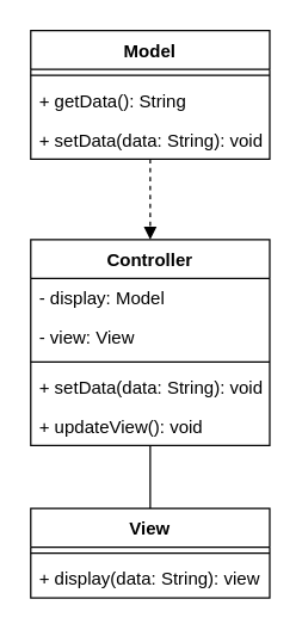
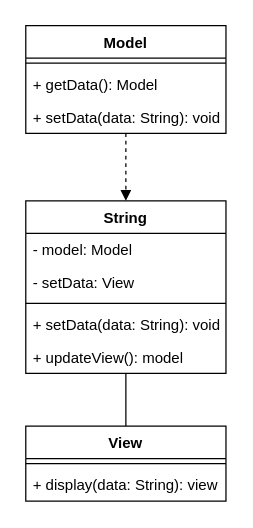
  <mxCell id="0" />
  <mxCell id="1" parent="0" />
  <mxCell id="2" value="Model" style="swimlane;fontStyle=1;align=center;verticalAlign=top;childLayout=stackLayout;horizontal=1;startSize=26;horizontalStack=0;resizeParent=1;resizeParentMax=0;resizeLast=0;collapsible=1;marginBottom=0;whiteSpace=wrap;html=1;" parent="1" vertex="1"><mxGeometry x="20" y="20" width="160" height="86" as="geometry" /></mxCell>
  <mxCell id="3" value="" style="line;strokeWidth=1;fillColor=none;align=left;verticalAlign=middle;spacingTop=-1;spacingLeft=3;spacingRight=3;rotatable=0;labelPosition=right;points=[];portConstraint=eastwest;strokeColor=inherit;" parent="2" vertex="1"><mxGeometry y="26" width="160" height="8" as="geometry" /></mxCell>
- <mxCell id="4" value="+ getData(): String" style="text;strokeColor=none;fillColor=none;align=left;verticalAlign=top;spacingLeft=4;spacingRight=4;overflow=hidden;rotatable=0;points=[[0,0.5],[1,0.5]];portConstraint=eastwest;whiteSpace=wrap;html=1;" parent="2" vertex="1"><mxGeometry y="34" width="160" height="26" as="geometry" /></mxCell>
+ <mxCell id="4" value="+ getData(): Model" style="text;strokeColor=none;fillColor=none;align=left;verticalAlign=top;spacingLeft=4;spacingRight=4;overflow=hidden;rotatable=0;points=[[0,0.5],[1,0.5]];portConstraint=eastwest;whiteSpace=wrap;html=1;" parent="2" vertex="1"><mxGeometry y="34" width="160" height="26" as="geometry" /></mxCell>
  <mxCell id="5" value="+ setData(data: String): void" style="text;strokeColor=none;fillColor=none;align=left;verticalAlign=top;spacingLeft=4;spacingRight=4;overflow=hidden;rotatable=0;points=[[0,0.5],[1,0.5]];portConstraint=eastwest;whiteSpace=wrap;html=1;" parent="2" vertex="1"><mxGeometry y="60" width="160" height="26" as="geometry" /></mxCell>
- <mxCell id="6" value="Controller" style="swimlane;fontStyle=1;align=center;verticalAlign=top;childLayout=stackLayout;horizontal=1;startSize=26;horizontalStack=0;resizeParent=1;resizeParentMax=0;resizeLast=0;collapsible=1;marginBottom=0;whiteSpace=wrap;html=1;" parent="1" vertex="1"><mxGeometry x="20" y="160" width="160" height="138" as="geometry" /></mxCell>
- <mxCell id="7" value="- display: Model" style="text;strokeColor=none;fillColor=none;align=left;verticalAlign=top;spacingLeft=4;spacingRight=4;overflow=hidden;rotatable=0;points=[[0,0.5],[1,0.5]];portConstraint=eastwest;whiteSpace=wrap;html=1;" parent="6" vertex="1"><mxGeometry y="26" width="160" height="26" as="geometry" /></mxCell>
- <mxCell id="8" value="- view: View" style="text;strokeColor=none;fillColor=none;align=left;verticalAlign=top;spacingLeft=4;spacingRight=4;overflow=hidden;rotatable=0;points=[[0,0.5],[1,0.5]];portConstraint=eastwest;whiteSpace=wrap;html=1;" parent="6" vertex="1"><mxGeometry y="52" width="160" height="26" as="geometry" /></mxCell>
+ <mxCell id="6" value="String" style="swimlane;fontStyle=1;align=center;verticalAlign=top;childLayout=stackLayout;horizontal=1;startSize=26;horizontalStack=0;resizeParent=1;resizeParentMax=0;resizeLast=0;collapsible=1;marginBottom=0;whiteSpace=wrap;html=1;" parent="1" vertex="1"><mxGeometry x="20" y="160" width="160" height="138" as="geometry" /></mxCell>
+ <mxCell id="7" value="- model: Model" style="text;strokeColor=none;fillColor=none;align=left;verticalAlign=top;spacingLeft=4;spacingRight=4;overflow=hidden;rotatable=0;points=[[0,0.5],[1,0.5]];portConstraint=eastwest;whiteSpace=wrap;html=1;" parent="6" vertex="1"><mxGeometry y="26" width="160" height="26" as="geometry" /></mxCell>
+ <mxCell id="8" value="- setData: View" style="text;strokeColor=none;fillColor=none;align=left;verticalAlign=top;spacingLeft=4;spacingRight=4;overflow=hidden;rotatable=0;points=[[0,0.5],[1,0.5]];portConstraint=eastwest;whiteSpace=wrap;html=1;" parent="6" vertex="1"><mxGeometry y="52" width="160" height="26" as="geometry" /></mxCell>
  <mxCell id="9" value="" style="line;strokeWidth=1;fillColor=none;align=left;verticalAlign=middle;spacingTop=-1;spacingLeft=3;spacingRight=3;rotatable=0;labelPosition=right;points=[];portConstraint=eastwest;strokeColor=inherit;" parent="6" vertex="1"><mxGeometry y="78" width="160" height="8" as="geometry" /></mxCell>
  <mxCell id="10" value="+ setData(data: String): void" style="text;strokeColor=none;fillColor=none;align=left;verticalAlign=top;spacingLeft=4;spacingRight=4;overflow=hidden;rotatable=0;points=[[0,0.5],[1,0.5]];portConstraint=eastwest;whiteSpace=wrap;html=1;" parent="6" vertex="1"><mxGeometry y="86" width="160" height="26" as="geometry" /></mxCell>
- <mxCell id="11" value="+ updateView(): void" style="text;strokeColor=none;fillColor=none;align=left;verticalAlign=top;spacingLeft=4;spacingRight=4;overflow=hidden;rotatable=0;points=[[0,0.5],[1,0.5]];portConstraint=eastwest;whiteSpace=wrap;html=1;" vertex="1" parent="6"><mxGeometry y="112" width="160" height="26" as="geometry" /></mxCell>
+ <mxCell id="11" value="+ updateView(): model" style="text;strokeColor=none;fillColor=none;align=left;verticalAlign=top;spacingLeft=4;spacingRight=4;overflow=hidden;rotatable=0;points=[[0,0.5],[1,0.5]];portConstraint=eastwest;whiteSpace=wrap;html=1;" vertex="1" parent="6"><mxGeometry y="112" width="160" height="26" as="geometry" /></mxCell>
  <mxCell id="12" value="" style="html=1;verticalAlign=bottom;endArrow=block;curved=0;rounded=0;dashed=1;" parent="1" source="2" target="6" edge="1"><mxGeometry width="80" relative="1" as="geometry"><mxPoint x="56" y="130" as="sourcePoint" /><mxPoint x="136" y="130" as="targetPoint" /></mxGeometry></mxCell>
  <mxCell id="13" value="View" style="swimlane;fontStyle=1;align=center;verticalAlign=top;childLayout=stackLayout;horizontal=1;startSize=26;horizontalStack=0;resizeParent=1;resizeParentMax=0;resizeLast=0;collapsible=1;marginBottom=0;whiteSpace=wrap;html=1;" parent="1" vertex="1"><mxGeometry x="20" y="340" width="160" height="60" as="geometry" /></mxCell>
  <mxCell id="14" value="" style="line;strokeWidth=1;fillColor=none;align=left;verticalAlign=middle;spacingTop=-1;spacingLeft=3;spacingRight=3;rotatable=0;labelPosition=right;points=[];portConstraint=eastwest;strokeColor=inherit;" parent="13" vertex="1"><mxGeometry y="26" width="160" height="8" as="geometry" /></mxCell>
  <mxCell id="15" value="+ display(data: String): view" style="text;strokeColor=none;fillColor=none;align=left;verticalAlign=top;spacingLeft=4;spacingRight=4;overflow=hidden;rotatable=0;points=[[0,0.5],[1,0.5]];portConstraint=eastwest;whiteSpace=wrap;html=1;" parent="13" vertex="1"><mxGeometry y="34" width="160" height="26" as="geometry" /></mxCell>
  <mxCell id="16" value="" style="html=1;verticalAlign=bottom;endArrow=none;curved=0;rounded=0;" parent="1" source="6" target="13" edge="1"><mxGeometry width="80" relative="1" as="geometry"><mxPoint x="110" y="116" as="sourcePoint" /><mxPoint x="110" y="170" as="targetPoint" /></mxGeometry></mxCell>
